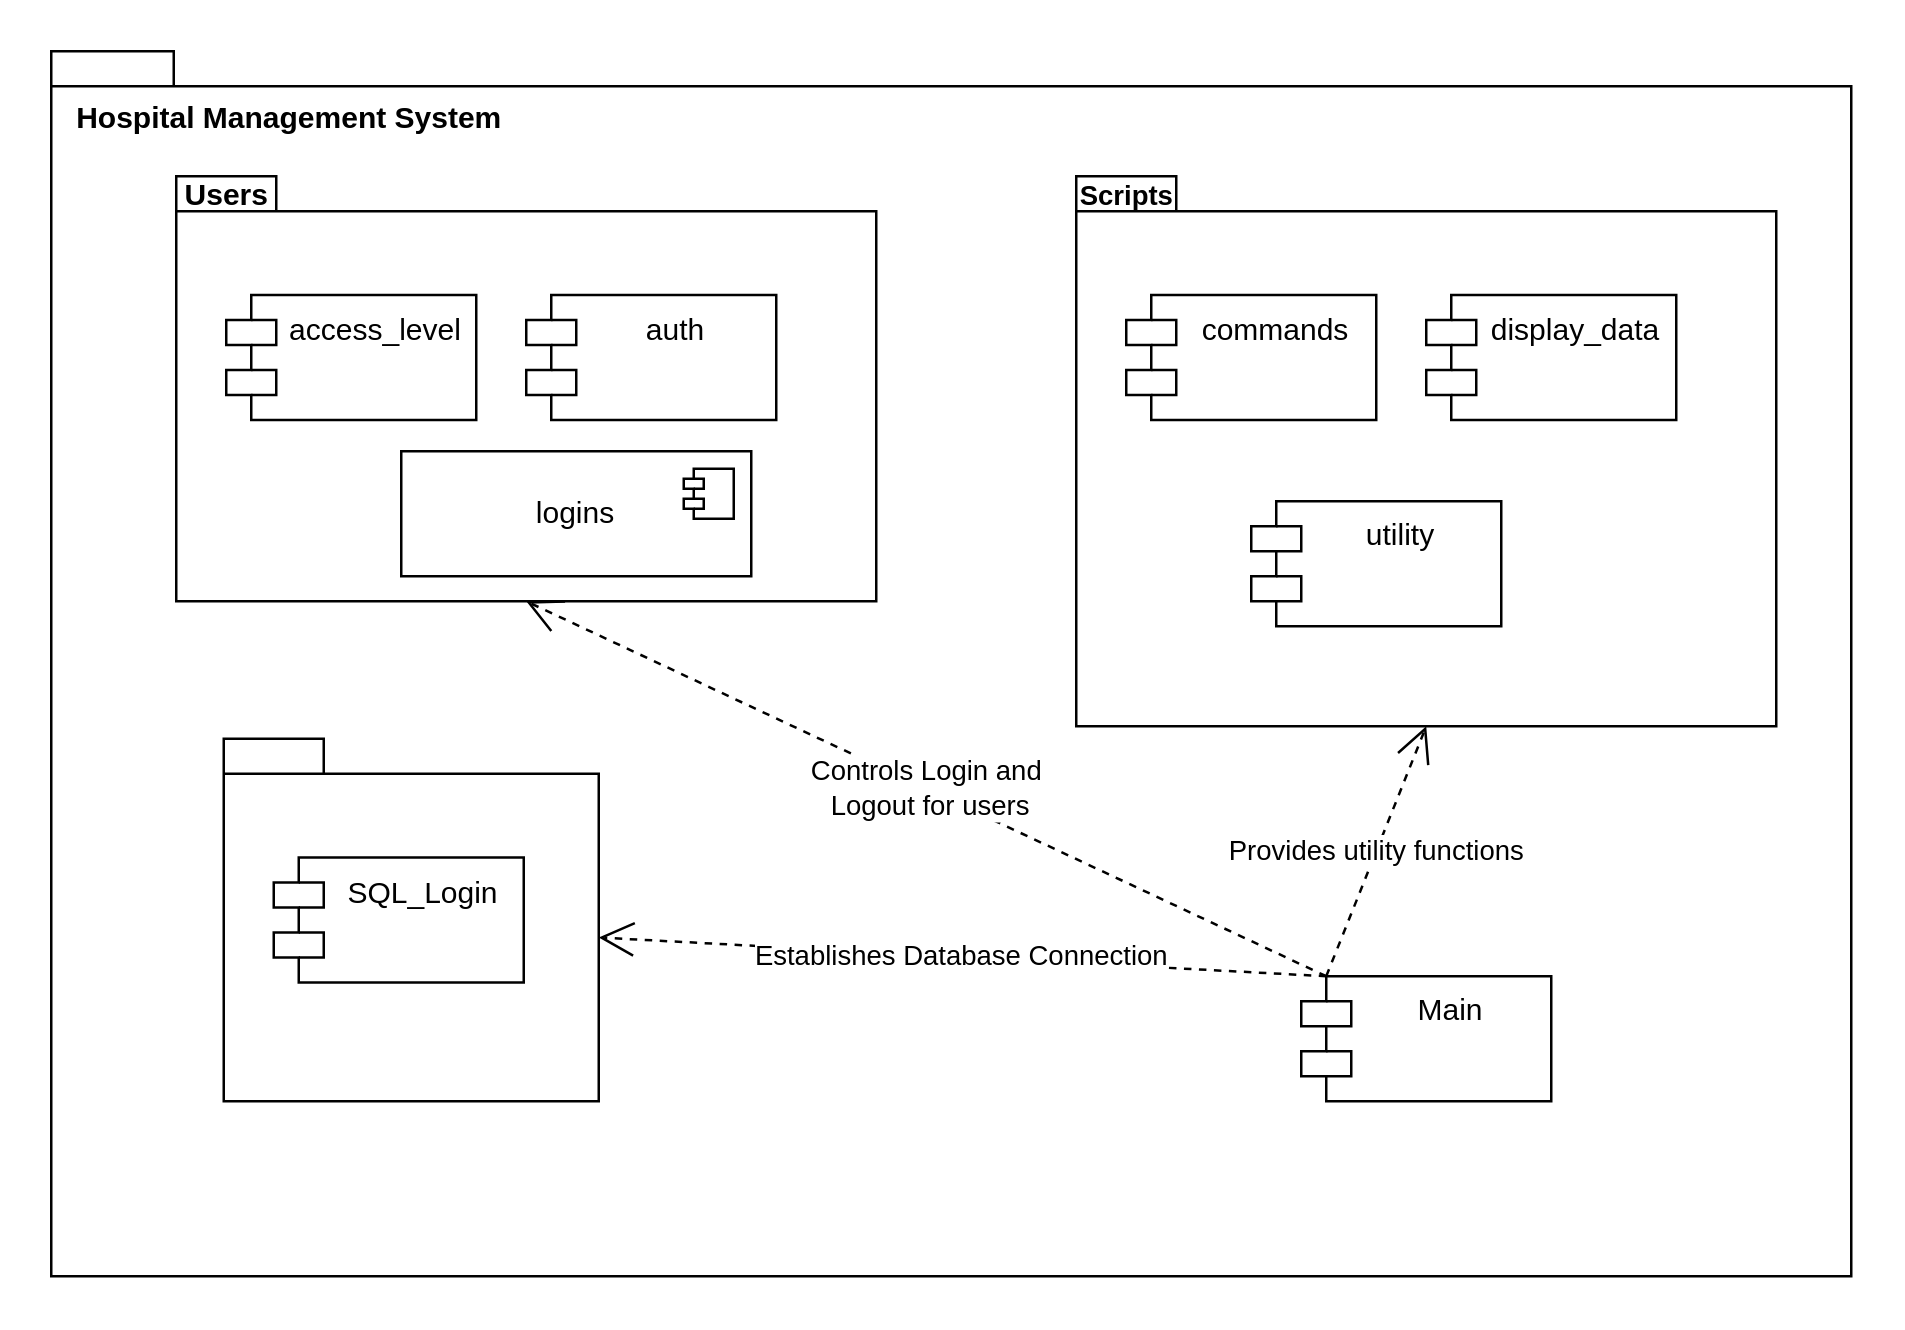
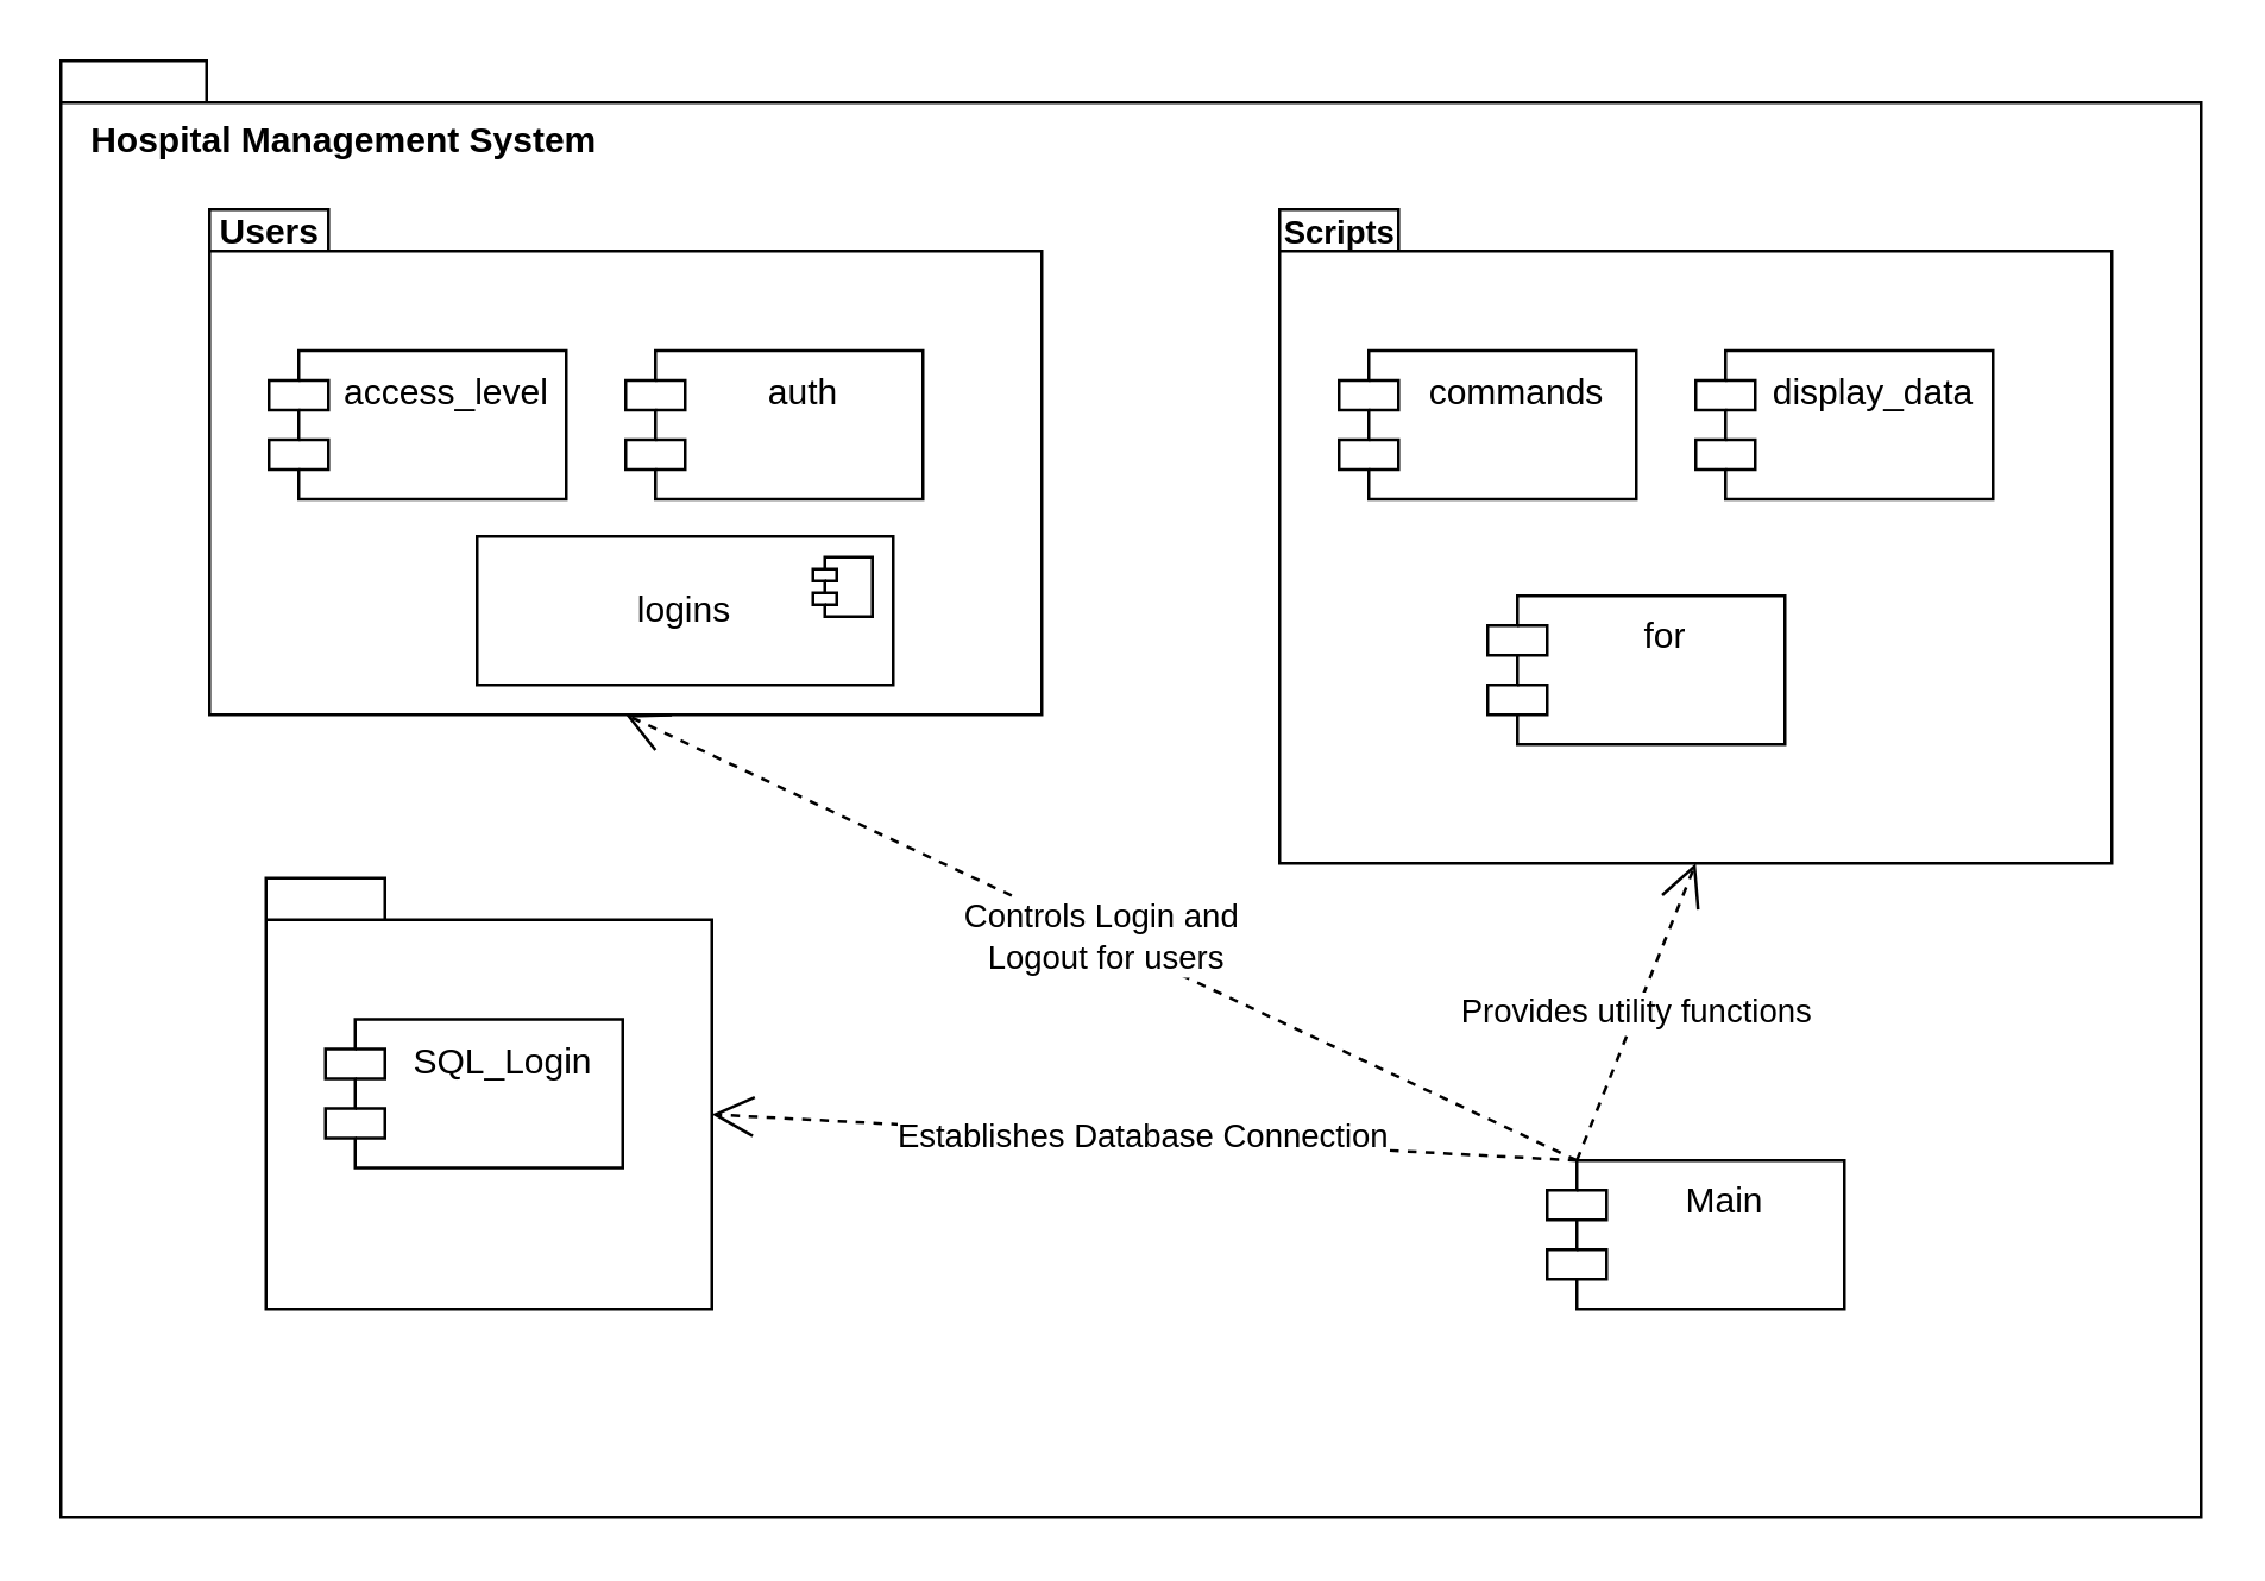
  <mxCell id="0" />
  <mxCell id="1" parent="0" />
  <mxCell id="2" value="" style="shape=folder;fontStyle=1;spacingTop=10;tabWidth=40;tabHeight=14;tabPosition=left;html=1;whiteSpace=wrap;" vertex="1" parent="1"><mxGeometry x="20" y="20" width="720" height="490" as="geometry" /></mxCell>
  <mxCell id="3" value="" style="shape=folder;fontStyle=1;spacingTop=10;tabWidth=40;tabHeight=14;tabPosition=left;html=1;whiteSpace=wrap;" vertex="1" parent="1"><mxGeometry x="70" y="70" width="280" height="170" as="geometry" /></mxCell>
  <mxCell id="4" value="access_level" style="shape=module;align=left;spacingLeft=20;align=center;verticalAlign=top;whiteSpace=wrap;html=1;" vertex="1" parent="1"><mxGeometry x="90" y="117.5" width="100" height="50" as="geometry" /></mxCell>
  <mxCell id="5" value="auth" style="shape=module;align=left;spacingLeft=20;align=center;verticalAlign=top;whiteSpace=wrap;html=1;" vertex="1" parent="1"><mxGeometry x="210" y="117.5" width="100" height="50" as="geometry" /></mxCell>
  <mxCell id="6" value="Users" style="text;align=center;fontStyle=1;verticalAlign=middle;spacingLeft=3;spacingRight=3;strokeColor=none;rotatable=0;points=[[0,0.5],[1,0.5]];portConstraint=eastwest;html=1;" vertex="1" parent="1"><mxGeometry x="70" y="70" width="40" height="16" as="geometry" /></mxCell>
  <mxCell id="7" value="&lt;font&gt;Hospital&amp;nbsp;&lt;/font&gt;&lt;span style=&quot;background-color: transparent; color: light-dark(rgb(0, 0, 0), rgb(255, 255, 255));&quot;&gt;Management&amp;nbsp;&lt;/span&gt;&lt;span style=&quot;background-color: transparent; color: light-dark(rgb(0, 0, 0), rgb(255, 255, 255));&quot;&gt;System&lt;/span&gt;" style="text;align=center;fontStyle=1;verticalAlign=middle;spacingLeft=3;spacingRight=3;strokeColor=none;rotatable=0;points=[[0,0.5],[1,0.5]];portConstraint=eastwest;html=1;" vertex="1" parent="1"><mxGeometry x="90" y="39" width="50" height="16" as="geometry" /></mxCell>
  <mxCell id="8" value="" style="shape=folder;fontStyle=1;spacingTop=10;tabWidth=40;tabHeight=14;tabPosition=left;html=1;whiteSpace=wrap;" vertex="1" parent="1"><mxGeometry x="430" y="70" width="280" height="220" as="geometry" /></mxCell>
  <mxCell id="9" value="commands" style="shape=module;align=left;spacingLeft=20;align=center;verticalAlign=top;whiteSpace=wrap;html=1;" vertex="1" parent="1"><mxGeometry x="450" y="117.5" width="100" height="50" as="geometry" /></mxCell>
  <mxCell id="10" value="display_data" style="shape=module;align=left;spacingLeft=20;align=center;verticalAlign=top;whiteSpace=wrap;html=1;" vertex="1" parent="1"><mxGeometry x="570" y="117.5" width="100" height="50" as="geometry" /></mxCell>
  <mxCell id="11" value="&lt;font style=&quot;font-size: 11px;&quot;&gt;Scripts&lt;/font&gt;" style="text;align=center;fontStyle=1;verticalAlign=middle;spacingLeft=3;spacingRight=3;strokeColor=none;rotatable=0;points=[[0,0.5],[1,0.5]];portConstraint=eastwest;html=1;" vertex="1" parent="1"><mxGeometry x="430" y="70" width="40" height="16" as="geometry" /></mxCell>
  <mxCell id="12" value="" style="shape=folder;fontStyle=1;spacingTop=10;tabWidth=40;tabHeight=14;tabPosition=left;html=1;whiteSpace=wrap;" vertex="1" parent="1"><mxGeometry x="89" y="295" width="150" height="145" as="geometry" /></mxCell>
  <mxCell id="13" value="SQL_Login" style="shape=module;align=left;spacingLeft=20;align=center;verticalAlign=top;whiteSpace=wrap;html=1;" vertex="1" parent="1"><mxGeometry x="109" y="342.5" width="100" height="50" as="geometry" /></mxCell>
- <mxCell id="14" value="utility" style="shape=module;align=left;spacingLeft=20;align=center;verticalAlign=top;whiteSpace=wrap;html=1;" vertex="1" parent="1"><mxGeometry x="500" y="200" width="100" height="50" as="geometry" /></mxCell>
+ <mxCell id="14" value="for" style="shape=module;align=left;spacingLeft=20;align=center;verticalAlign=top;whiteSpace=wrap;html=1;" vertex="1" parent="1"><mxGeometry x="500" y="200" width="100" height="50" as="geometry" /></mxCell>
  <mxCell id="15" value="logins" style="html=1;dropTarget=0;whiteSpace=wrap;" vertex="1" parent="1"><mxGeometry x="160" y="180" width="140" height="50" as="geometry" /></mxCell>
  <mxCell id="16" value="" style="shape=module;jettyWidth=8;jettyHeight=4;" vertex="1" parent="15"><mxGeometry x="1" width="20" height="20" relative="1" as="geometry"><mxPoint x="-27" y="7" as="offset" /></mxGeometry></mxCell>
  <mxCell id="17" value="Main" style="shape=module;align=left;spacingLeft=20;align=center;verticalAlign=top;whiteSpace=wrap;html=1;" vertex="1" parent="1"><mxGeometry x="520" y="390" width="100" height="50" as="geometry" /></mxCell>
  <mxCell id="18" value="Establishes Database Connection" style="endArrow=open;endSize=12;dashed=1;html=1;rounded=0;exitX=0;exitY=0;exitDx=10;exitDy=0;exitPerimeter=0;entryX=0;entryY=0;entryDx=150;entryDy=79.5;entryPerimeter=0;" edge="1" parent="1" source="17" target="12"><mxGeometry width="160" relative="1" as="geometry"><mxPoint x="420" y="290" as="sourcePoint" /><mxPoint x="580" y="290" as="targetPoint" /></mxGeometry></mxCell>
  <mxCell id="19" value="Controls Login and&lt;div&gt;&amp;nbsp;Logout for users&lt;/div&gt;" style="endArrow=open;endSize=12;dashed=1;html=1;rounded=0;exitX=0;exitY=0;exitDx=10;exitDy=0;exitPerimeter=0;entryX=0.5;entryY=1;entryDx=0;entryDy=0;entryPerimeter=0;" edge="1" parent="1" source="17" target="3"><mxGeometry width="160" relative="1" as="geometry"><mxPoint x="540" y="400" as="sourcePoint" /><mxPoint x="249" y="385" as="targetPoint" /></mxGeometry></mxCell>
  <mxCell id="20" value="Provides utility functions" style="endArrow=open;endSize=12;dashed=1;html=1;rounded=0;exitX=0;exitY=0;exitDx=10;exitDy=0;exitPerimeter=0;entryX=0.5;entryY=1;entryDx=0;entryDy=0;entryPerimeter=0;" edge="1" parent="1" source="17" target="8"><mxGeometry width="160" relative="1" as="geometry"><mxPoint x="540" y="400" as="sourcePoint" /><mxPoint x="220" y="250" as="targetPoint" /></mxGeometry></mxCell>
